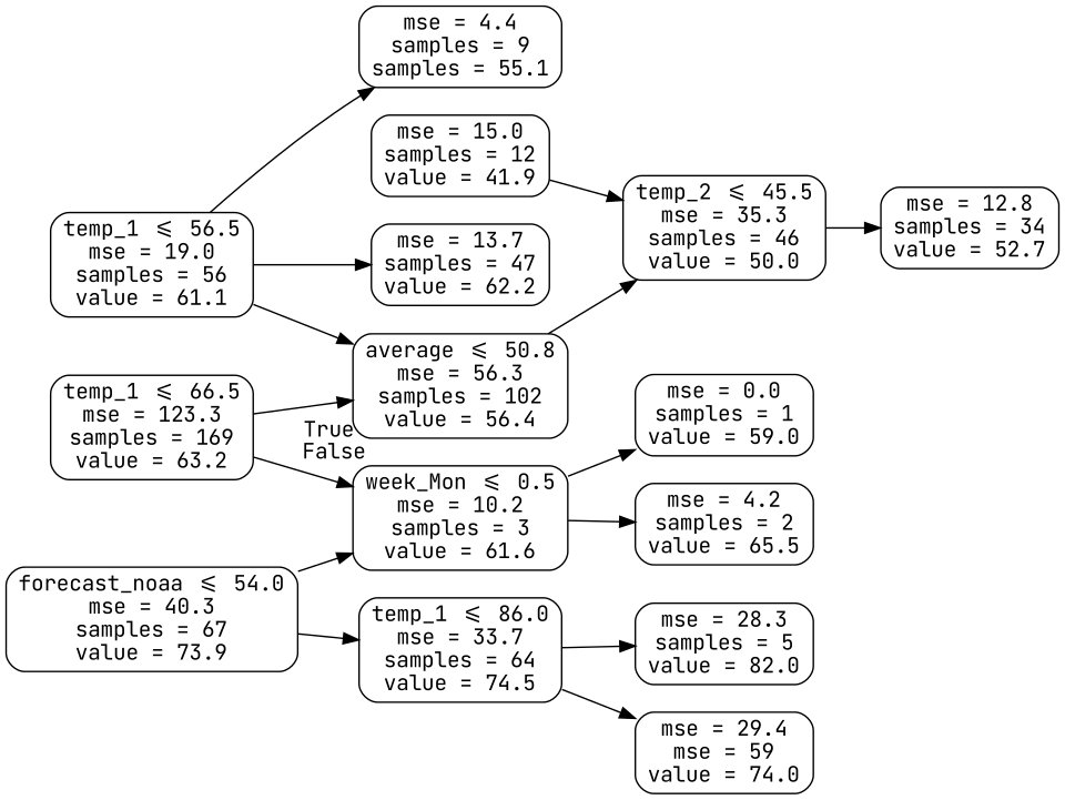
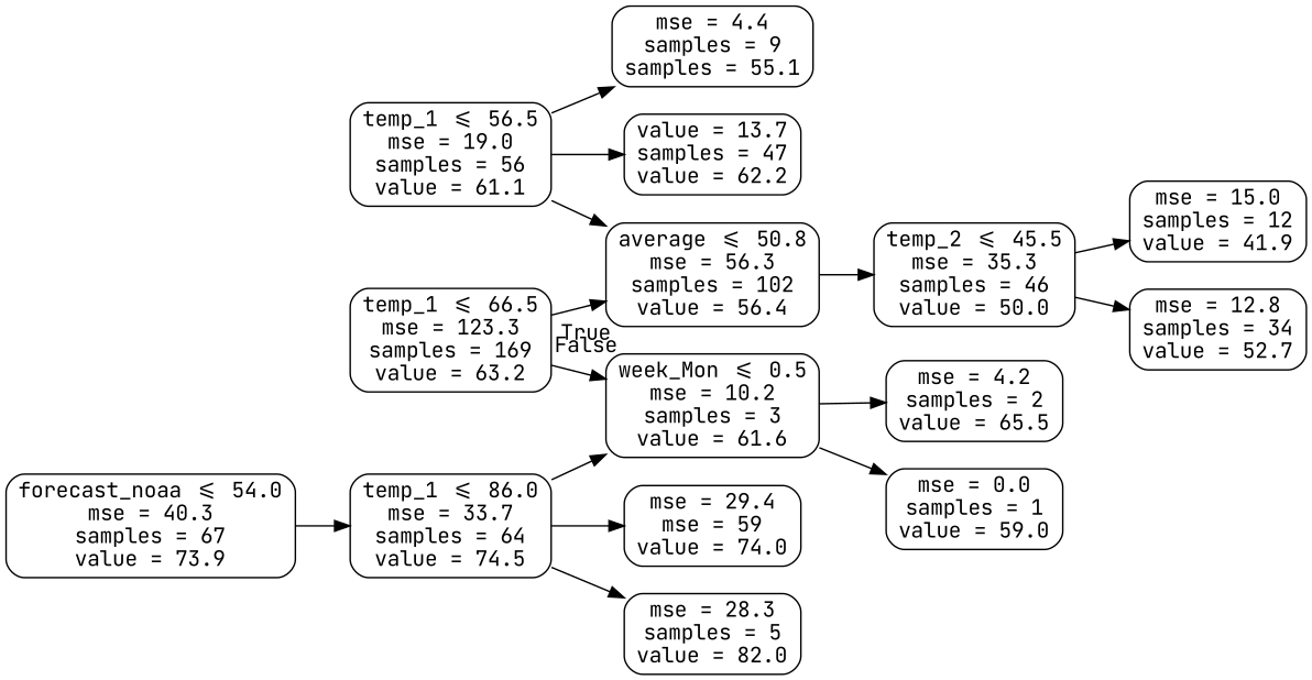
  digraph {
    fontname="JetBrains Mono"
    rankdir=LR
    node [color=black fontname="JetBrains Mono" shape=box style=rounded]
    edge [fontname="JetBrains Mono"]
    n1 [label="temp_1 <= 66.5\nmse = 123.3\nsamples = 169\nvalue = 63.2"]
    n2 [label="average <= 50.8\nmse = 56.3\nsamples = 102\nvalue = 56.4"]
    n3 [label="week_Mon <= 0.5\nmse = 10.2\nsamples = 3\nvalue = 61.6"]
    n4 [label="temp_2 <= 45.5\nmse = 35.3\nsamples = 46\nvalue = 50.0"]
    n5 [label="forecast_noaa <= 54.0\nmse = 40.3\nsamples = 67\nvalue = 73.9"]
    n6 [label="temp_1 <= 86.0\nmse = 33.7\nsamples = 64\nvalue = 74.5"]
    n7 [label="mse = 15.0\nsamples = 12\nvalue = 41.9"]
    n8 [label="mse = 12.8\nsamples = 34\nvalue = 52.7"]
    n9 [label="temp_1 <= 56.5\nmse = 19.0\nsamples = 56\nvalue = 61.1"]
    n10 [label="mse = 4.4\nsamples = 9\nsamples = 55.1"]
-   n11 [label="mse = 13.7\nsamples = 47\nvalue = 62.2"]
+   n11 [label="value = 13.7\nsamples = 47\nvalue = 62.2"]
    n12 [label="mse = 4.2\nsamples = 2\nvalue = 65.5"]
    n13 [label="mse = 0.0\nsamples = 1\nvalue = 59.0"]
    n14 [label="mse = 29.4\nmse = 59\nvalue = 74.0"]
    n15 [label="mse = 28.3\nsamples = 5\nvalue = 82.0"]
    n1 -> n2 [headlabel=True labelangle=45 labeldistance=2.5]
    n1 -> n3 [headlabel=False labelangle=-45 labeldistance=2.5]
    n2 -> n4
    n3 -> n12
    n3 -> n13
-   n7 -> n4
+   n4 -> n7
    n4 -> n8
-   n5 -> n3
+   n6 -> n3
    n5 -> n6
    n6 -> n14
    n6 -> n15
    n9 -> n2
    n9 -> n10
    n9 -> n11
  }
